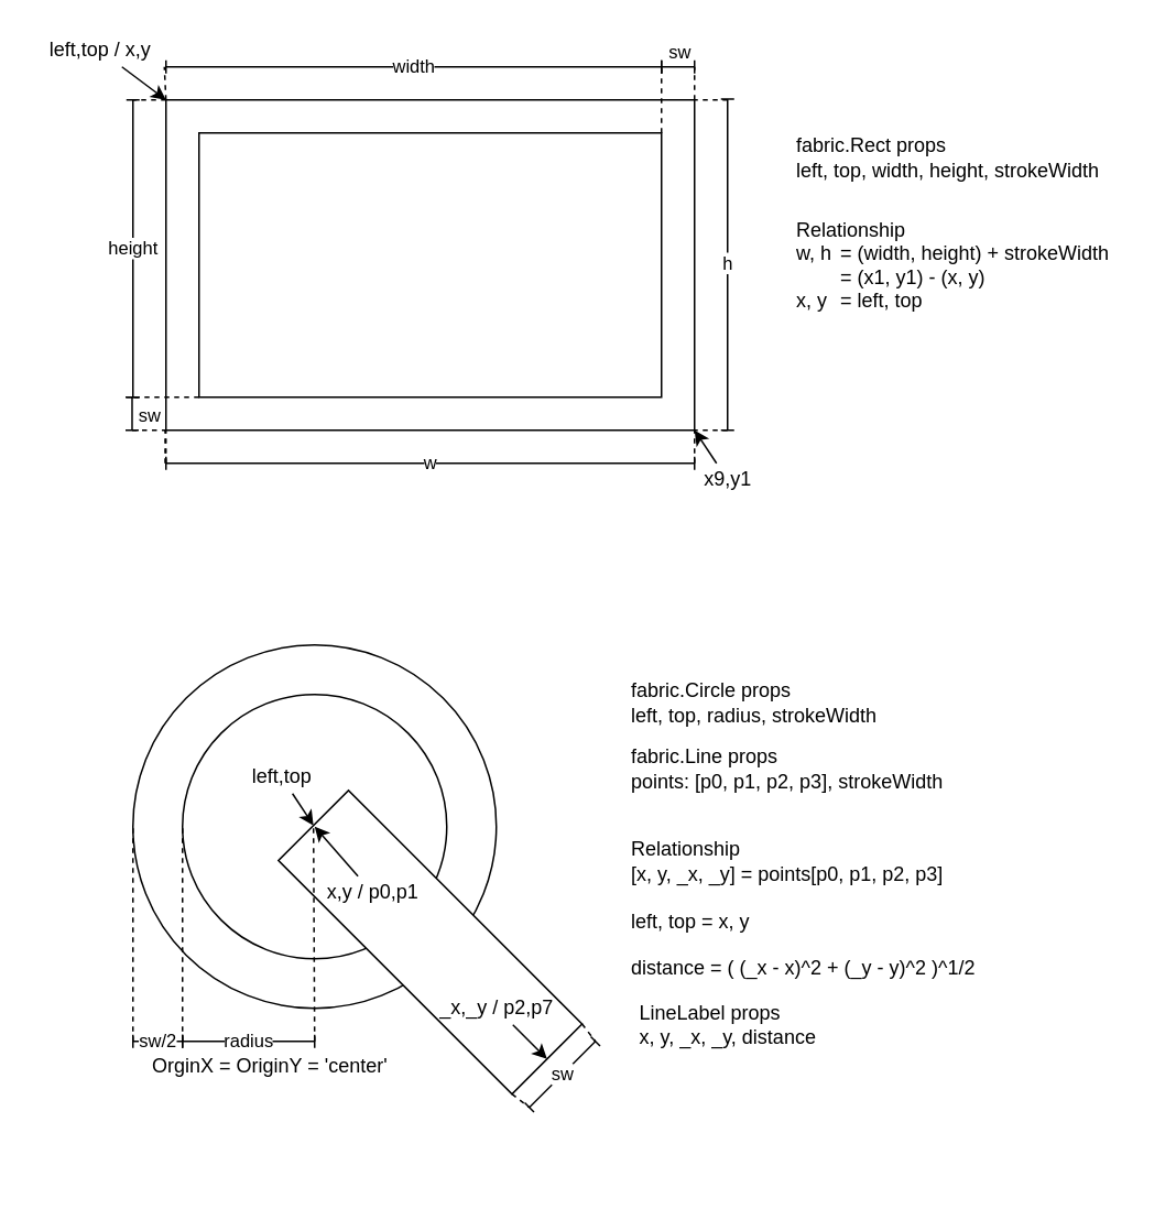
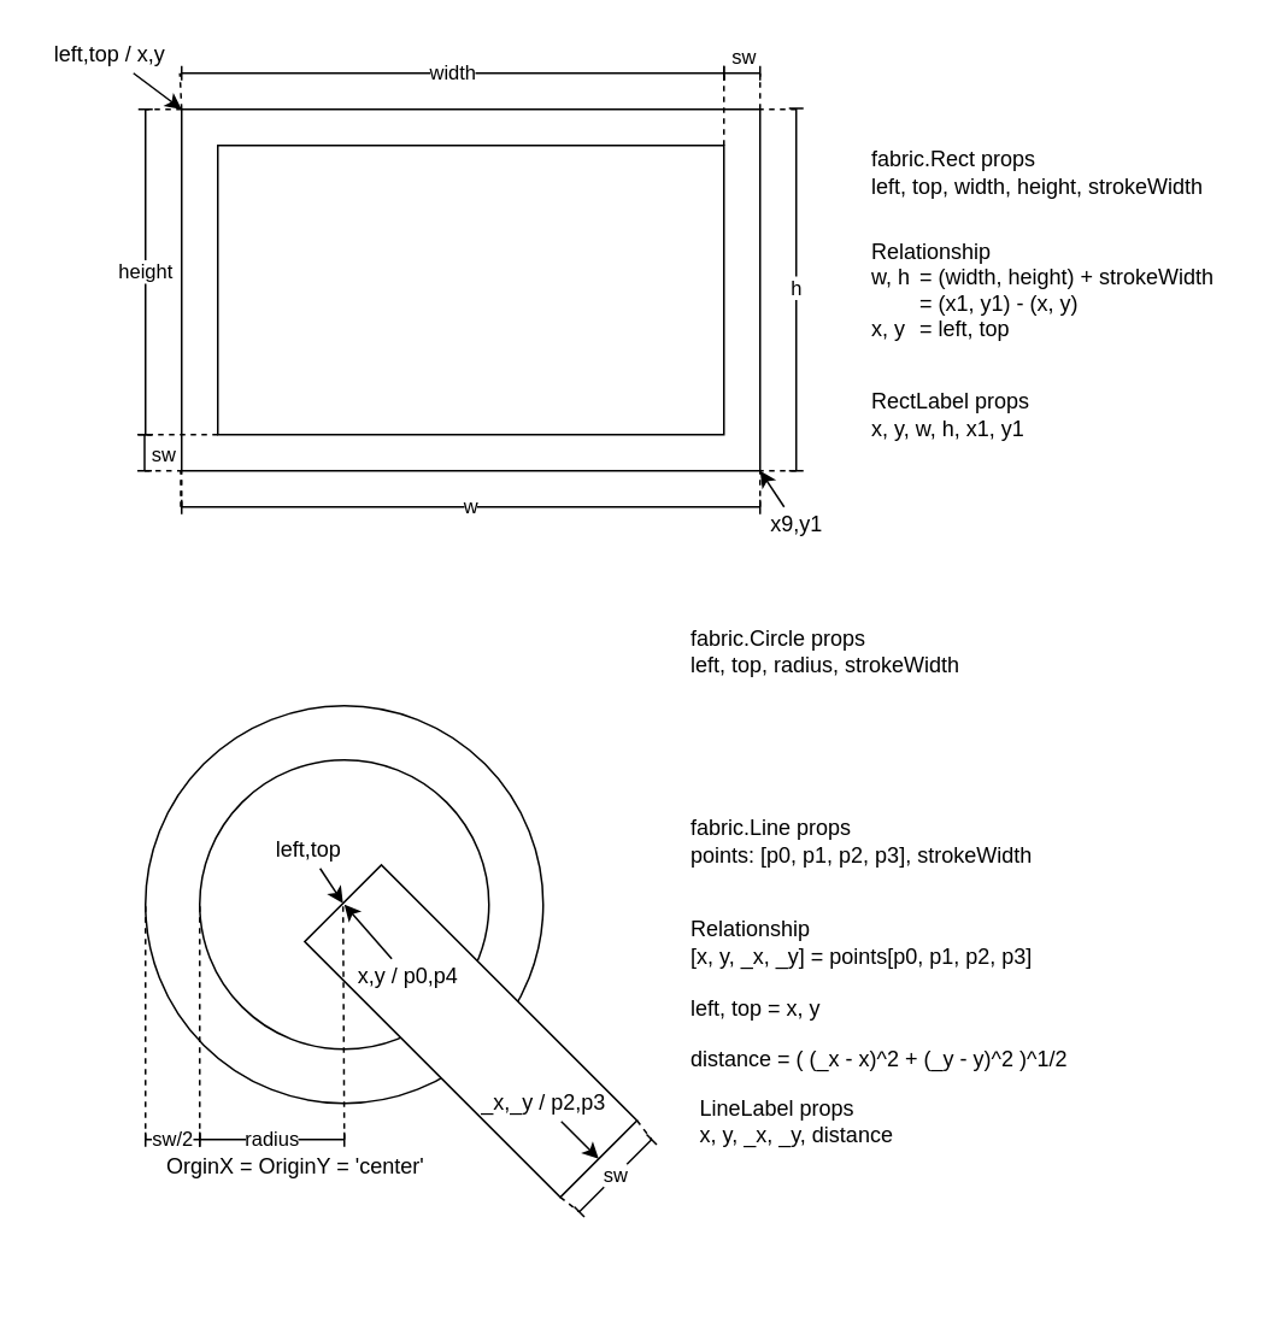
  <mxCell id="0" />
  <mxCell id="1" parent="0" />
- <mxCell id="2" value="fabric.Circle props&lt;br&gt;left, top, radius, strokeWidth" style="text;html=1;align=left;verticalAlign=middle;resizable=0;points=[];autosize=1;strokeColor=none;fillColor=none;" vertex="1" parent="1"><mxGeometry x="380" y="410" width="160" height="30" as="geometry" /></mxCell>
+ <mxCell id="2" value="fabric.Circle props&lt;br&gt;left, top, radius, strokeWidth" style="text;html=1;align=left;verticalAlign=middle;resizable=0;points=[];autosize=1;strokeColor=none;fillColor=none;" vertex="1" parent="1"><mxGeometry x="380" y="345" width="160" height="30" as="geometry" /></mxCell>
  <mxCell id="3" value="fabric.Line props&lt;br&gt;points: [p0, p1, p2, p3], strokeWidth" style="text;html=1;align=left;verticalAlign=middle;resizable=0;points=[];autosize=1;strokeColor=none;fillColor=none;" vertex="1" parent="1"><mxGeometry x="380" y="450" width="200" height="30" as="geometry" /></mxCell>
  <mxCell id="4" value="LineLabel props&lt;br&gt;x, y, _x, _y, distance" style="text;html=1;align=left;verticalAlign=middle;resizable=0;points=[];autosize=1;strokeColor=none;fillColor=none;" vertex="1" parent="1"><mxGeometry x="385" y="605" width="120" height="30" as="geometry" /></mxCell>
  <mxCell id="5" value="Relationship&lt;br&gt;[x, y, _x, _y] = points[p0, p1, p2, p3]&lt;br&gt;&lt;br&gt;left, top = x, y&lt;br&gt;&lt;br&gt;distance = (&amp;nbsp;(_x - x)^2 + (_y - y)^2 )^1/2" style="text;html=1;align=left;verticalAlign=middle;resizable=0;points=[];autosize=1;strokeColor=none;fillColor=none;" vertex="1" parent="1"><mxGeometry x="380" y="510" width="220" height="80" as="geometry" /></mxCell>
  <mxCell id="6" value="" style="group" vertex="1" connectable="0" parent="1"><mxGeometry x="20" y="20" width="670" height="280" as="geometry" /></mxCell>
  <mxCell id="7" value="" style="group" parent="6" vertex="1" connectable="0"><mxGeometry width="440" height="280" as="geometry" /></mxCell>
  <mxCell id="8" value="" style="endArrow=none;dashed=1;html=1;entryX=0;entryY=1;entryDx=0;entryDy=0;" parent="7" target="9" edge="1"><mxGeometry width="50" height="50" relative="1" as="geometry"><mxPoint x="80" y="260" as="sourcePoint" /><mxPoint x="110" y="320" as="targetPoint" /></mxGeometry></mxCell>
  <mxCell id="9" value="" style="whiteSpace=wrap;html=1;" parent="7" vertex="1"><mxGeometry x="80" y="40" width="320" height="200" as="geometry" /></mxCell>
  <mxCell id="10" value="" style="rounded=0;whiteSpace=wrap;html=1;" parent="7" vertex="1"><mxGeometry x="100" y="60" width="280" height="160" as="geometry" /></mxCell>
  <mxCell id="11" value="left,top / x,y" style="text;html=1;align=center;verticalAlign=middle;resizable=0;points=[];autosize=1;strokeColor=none;fillColor=none;" parent="7" vertex="1"><mxGeometry width="80" height="20" as="geometry" /></mxCell>
  <mxCell id="12" value="" style="endArrow=classic;html=1;rounded=0;entryX=0;entryY=0;entryDx=0;entryDy=0;" parent="7" source="11" target="9" edge="1"><mxGeometry width="50" height="50" relative="1" as="geometry"><mxPoint x="220" y="130" as="sourcePoint" /><mxPoint x="270" y="80" as="targetPoint" /></mxGeometry></mxCell>
  <mxCell id="13" value="x9,y1" style="text;html=1;align=center;verticalAlign=middle;resizable=0;points=[];autosize=1;strokeColor=none;fillColor=none;" parent="7" vertex="1"><mxGeometry x="400" y="260" width="40" height="20" as="geometry" /></mxCell>
  <mxCell id="14" value="" style="endArrow=classic;html=1;rounded=0;entryX=1;entryY=1;entryDx=0;entryDy=0;" parent="7" source="13" target="9" edge="1"><mxGeometry width="50" height="50" relative="1" as="geometry"><mxPoint x="230" y="200" as="sourcePoint" /><mxPoint x="280" y="150" as="targetPoint" /></mxGeometry></mxCell>
  <mxCell id="15" value="" style="endArrow=none;dashed=1;html=1;entryX=1;entryY=1;entryDx=0;entryDy=0;" parent="7" target="9" edge="1"><mxGeometry width="50" height="50" relative="1" as="geometry"><mxPoint x="400" y="260" as="sourcePoint" /><mxPoint x="90" y="250" as="targetPoint" /></mxGeometry></mxCell>
  <mxCell id="16" value="" style="endArrow=none;dashed=1;html=1;exitX=0;exitY=1;exitDx=0;exitDy=0;" parent="7" source="10" edge="1"><mxGeometry width="50" height="50" relative="1" as="geometry"><mxPoint x="90" y="290" as="sourcePoint" /><mxPoint x="60" y="220" as="targetPoint" /></mxGeometry></mxCell>
  <mxCell id="17" value="" style="endArrow=none;dashed=1;html=1;exitX=0;exitY=0;exitDx=0;exitDy=0;" parent="7" source="9" edge="1"><mxGeometry width="50" height="50" relative="1" as="geometry"><mxPoint x="110" y="230" as="sourcePoint" /><mxPoint x="60" y="40" as="targetPoint" /></mxGeometry></mxCell>
  <mxCell id="18" value="" style="endArrow=none;dashed=1;html=1;exitX=1;exitY=0;exitDx=0;exitDy=0;" parent="7" edge="1"><mxGeometry width="50" height="50" relative="1" as="geometry"><mxPoint x="400" y="40" as="sourcePoint" /><mxPoint x="400" y="20" as="targetPoint" /></mxGeometry></mxCell>
  <mxCell id="19" value="" style="endArrow=none;dashed=1;html=1;exitX=1;exitY=0;exitDx=0;exitDy=0;" parent="7" edge="1"><mxGeometry width="50" height="50" relative="1" as="geometry"><mxPoint x="79.49" y="260" as="sourcePoint" /><mxPoint x="79.49" y="240" as="targetPoint" /></mxGeometry></mxCell>
  <mxCell id="20" value="" style="endArrow=none;dashed=1;html=1;exitX=1;exitY=0;exitDx=0;exitDy=0;" parent="7" edge="1"><mxGeometry width="50" height="50" relative="1" as="geometry"><mxPoint x="59.49" y="240" as="sourcePoint" /><mxPoint x="79.49" y="240" as="targetPoint" /></mxGeometry></mxCell>
  <mxCell id="21" value="" style="endArrow=baseDash;startArrow=baseDash;html=1;startFill=0;endFill=0;" parent="7" edge="1"><mxGeometry width="50" height="50" relative="1" as="geometry"><mxPoint x="380" y="20" as="sourcePoint" /><mxPoint x="400" y="20" as="targetPoint" /></mxGeometry></mxCell>
  <mxCell id="22" value="sw" style="edgeLabel;html=1;align=center;verticalAlign=middle;resizable=0;points=[];" parent="21" vertex="1" connectable="0"><mxGeometry x="0.09" y="-1" relative="1" as="geometry"><mxPoint x="-1" y="-11" as="offset" /></mxGeometry></mxCell>
  <mxCell id="23" value="" style="endArrow=baseDash;startArrow=baseDash;html=1;startFill=0;endFill=0;" parent="7" edge="1"><mxGeometry width="50" height="50" relative="1" as="geometry"><mxPoint x="59.49" y="220" as="sourcePoint" /><mxPoint x="59.49" y="240" as="targetPoint" /></mxGeometry></mxCell>
  <mxCell id="24" value="sw" style="edgeLabel;html=1;align=center;verticalAlign=middle;resizable=0;points=[];" parent="23" vertex="1" connectable="0"><mxGeometry x="0.09" y="-1" relative="1" as="geometry"><mxPoint x="11" y="-1" as="offset" /></mxGeometry></mxCell>
  <mxCell id="25" value="w" style="endArrow=baseDash;startArrow=baseDash;html=1;startFill=0;endFill=0;" parent="7" edge="1"><mxGeometry width="50" height="50" relative="1" as="geometry"><mxPoint x="80" y="260" as="sourcePoint" /><mxPoint x="400" y="260" as="targetPoint" /></mxGeometry></mxCell>
  <mxCell id="26" value="height" style="endArrow=baseDash;startArrow=baseDash;html=1;startFill=0;endFill=0;" parent="7" edge="1"><mxGeometry width="50" height="50" relative="1" as="geometry"><mxPoint x="60" y="40" as="sourcePoint" /><mxPoint x="60" y="220" as="targetPoint" /></mxGeometry></mxCell>
  <mxCell id="27" value="" style="endArrow=none;dashed=1;html=1;exitX=0;exitY=0;exitDx=0;exitDy=0;" parent="7" source="9" edge="1"><mxGeometry width="50" height="50" relative="1" as="geometry"><mxPoint x="79.49" y="-0.51" as="sourcePoint" /><mxPoint x="79" y="20" as="targetPoint" /></mxGeometry></mxCell>
  <mxCell id="28" value="" style="endArrow=none;dashed=1;html=1;" parent="7" edge="1"><mxGeometry width="50" height="50" relative="1" as="geometry"><mxPoint x="380" y="60" as="sourcePoint" /><mxPoint x="380" y="20" as="targetPoint" /></mxGeometry></mxCell>
  <mxCell id="29" value="width" style="endArrow=baseDash;startArrow=baseDash;html=1;startFill=0;endFill=0;" parent="7" edge="1"><mxGeometry width="50" height="50" relative="1" as="geometry"><mxPoint x="80" y="20" as="sourcePoint" /><mxPoint x="380" y="20" as="targetPoint" /></mxGeometry></mxCell>
  <mxCell id="30" value="" style="endArrow=none;dashed=1;html=1;" parent="7" edge="1"><mxGeometry width="50" height="50" relative="1" as="geometry"><mxPoint x="420" y="240" as="sourcePoint" /><mxPoint x="400" y="240" as="targetPoint" /></mxGeometry></mxCell>
  <mxCell id="31" value="" style="endArrow=none;dashed=1;html=1;exitX=0;exitY=0;exitDx=0;exitDy=0;" parent="7" edge="1"><mxGeometry width="50" height="50" relative="1" as="geometry"><mxPoint x="420.0" y="40" as="sourcePoint" /><mxPoint x="400" y="40" as="targetPoint" /></mxGeometry></mxCell>
  <mxCell id="32" value="h" style="endArrow=baseDash;startArrow=baseDash;html=1;startFill=0;endFill=0;" parent="7" edge="1"><mxGeometry width="50" height="50" relative="1" as="geometry"><mxPoint x="420" y="39.49" as="sourcePoint" /><mxPoint x="420" y="240" as="targetPoint" /></mxGeometry></mxCell>
  <mxCell id="33" value="" style="group" vertex="1" connectable="0" parent="6"><mxGeometry x="460" y="60" width="210" height="164" as="geometry" /></mxCell>
  <mxCell id="34" value="&lt;div&gt;&lt;span&gt;fabric.Rect props&lt;/span&gt;&lt;/div&gt;&lt;div&gt;left, top, width, height, strokeWidth&lt;/div&gt;" style="text;html=1;align=left;verticalAlign=middle;resizable=0;points=[];autosize=1;strokeColor=none;fillColor=none;" parent="33" vertex="1"><mxGeometry width="200" height="30" as="geometry" /></mxCell>
+ <mxCell id="35" value="&lt;div&gt;&lt;span&gt;RectLabel props&lt;/span&gt;&lt;/div&gt;&lt;div&gt;x, y, w, h, x1, y1&lt;/div&gt;" style="text;html=1;align=left;verticalAlign=middle;resizable=0;points=[];autosize=1;strokeColor=none;fillColor=none;" parent="33" vertex="1"><mxGeometry y="134" width="100" height="30" as="geometry" /></mxCell>
  <mxCell id="36" value="&lt;div&gt;Relationship&lt;/div&gt;&lt;div&gt;&lt;/div&gt;w, h&lt;span style=&quot;white-space: pre&quot;&gt;&#09;&lt;/span&gt;= (width, height) + strokeWidth&lt;br&gt;&lt;span style=&quot;white-space: pre&quot;&gt;&#09;&lt;/span&gt;= (x1, y1) - (x, y)&lt;br&gt;x, y&amp;nbsp;&lt;span style=&quot;white-space: pre&quot;&gt;&#09;&lt;/span&gt;= left, top" style="text;html=1;align=left;verticalAlign=middle;resizable=0;points=[];autosize=1;strokeColor=none;fillColor=none;" parent="33" vertex="1"><mxGeometry y="50" width="210" height="60" as="geometry" /></mxCell>
  <mxCell id="37" value="" style="group" vertex="1" connectable="0" parent="1"><mxGeometry x="80" y="390" width="280" height="320" as="geometry" /></mxCell>
  <mxCell id="38" value="" style="group" vertex="1" connectable="0" parent="37"><mxGeometry width="280" height="280" as="geometry" /></mxCell>
  <mxCell id="39" value="" style="ellipse;whiteSpace=wrap;html=1;aspect=fixed;" vertex="1" parent="38"><mxGeometry width="220" height="220" as="geometry" /></mxCell>
  <mxCell id="40" value="" style="ellipse;whiteSpace=wrap;html=1;aspect=fixed;" vertex="1" parent="38"><mxGeometry x="30" y="30" width="160" height="160" as="geometry" /></mxCell>
  <mxCell id="41" value="" style="rounded=0;whiteSpace=wrap;html=1;rotation=45;" vertex="1" parent="38"><mxGeometry x="80" y="150" width="200" height="60" as="geometry" /></mxCell>
  <mxCell id="42" value="" style="endArrow=none;dashed=1;html=1;entryX=0;entryY=0.5;entryDx=0;entryDy=0;" edge="1" parent="38" target="40"><mxGeometry width="50" height="50" relative="1" as="geometry"><mxPoint x="30" y="240" as="sourcePoint" /><mxPoint x="30" y="110" as="targetPoint" /></mxGeometry></mxCell>
  <mxCell id="43" value="" style="endArrow=none;dashed=1;html=1;entryX=0;entryY=0.5;entryDx=0;entryDy=0;" edge="1" parent="38" target="41"><mxGeometry width="50" height="50" relative="1" as="geometry"><mxPoint x="110" y="240" as="sourcePoint" /><mxPoint x="-70" y="190" as="targetPoint" /></mxGeometry></mxCell>
  <mxCell id="44" value="radius" style="endArrow=baseDash;startArrow=baseDash;html=1;startFill=0;endFill=0;" edge="1" parent="38"><mxGeometry width="50" height="50" relative="1" as="geometry"><mxPoint x="30" y="240" as="sourcePoint" /><mxPoint x="110" y="240" as="targetPoint" /></mxGeometry></mxCell>
  <mxCell id="45" value="" style="endArrow=none;dashed=1;html=1;entryX=0;entryY=0.5;entryDx=0;entryDy=0;" edge="1" parent="38" target="39"><mxGeometry width="50" height="50" relative="1" as="geometry"><mxPoint y="240" as="sourcePoint" /><mxPoint x="-30" y="120" as="targetPoint" /></mxGeometry></mxCell>
  <mxCell id="46" value="sw/2" style="endArrow=baseDash;startArrow=baseDash;html=1;startFill=0;endFill=0;" edge="1" parent="38"><mxGeometry width="50" height="50" relative="1" as="geometry"><mxPoint y="240" as="sourcePoint" /><mxPoint x="30" y="240" as="targetPoint" /></mxGeometry></mxCell>
  <mxCell id="47" value="sw" style="endArrow=baseDash;startArrow=baseDash;html=1;startFill=0;endFill=0;" edge="1" parent="38"><mxGeometry width="50" height="50" relative="1" as="geometry"><mxPoint x="280" y="240" as="sourcePoint" /><mxPoint x="240" y="280" as="targetPoint" /></mxGeometry></mxCell>
  <mxCell id="48" value="" style="endArrow=none;dashed=1;html=1;exitX=1;exitY=0;exitDx=0;exitDy=0;" edge="1" parent="38" source="41"><mxGeometry width="50" height="50" relative="1" as="geometry"><mxPoint x="240" y="89.57" as="sourcePoint" /><mxPoint x="280" y="240" as="targetPoint" /></mxGeometry></mxCell>
  <mxCell id="49" value="" style="endArrow=none;dashed=1;html=1;exitX=1;exitY=1;exitDx=0;exitDy=0;" edge="1" parent="38" source="41"><mxGeometry width="50" height="50" relative="1" as="geometry"><mxPoint x="310" y="150" as="sourcePoint" /><mxPoint x="240" y="280" as="targetPoint" /></mxGeometry></mxCell>
  <mxCell id="50" style="edgeStyle=none;html=1;entryX=0;entryY=0.5;entryDx=0;entryDy=0;startArrow=none;startFill=0;endArrow=classic;endFill=1;" edge="1" parent="38" source="51" target="41"><mxGeometry relative="1" as="geometry" /></mxCell>
  <mxCell id="51" value="left,top" style="text;html=1;align=center;verticalAlign=middle;resizable=0;points=[];autosize=1;strokeColor=none;fillColor=none;" vertex="1" parent="38"><mxGeometry x="65" y="70" width="50" height="20" as="geometry" /></mxCell>
  <mxCell id="52" style="edgeStyle=none;html=1;startArrow=none;startFill=0;endArrow=classic;endFill=1;" edge="1" parent="38" source="53"><mxGeometry relative="1" as="geometry"><mxPoint x="110" y="110" as="targetPoint" /></mxGeometry></mxCell>
- <mxCell id="53" value="x,y / p0,p1" style="text;html=1;align=center;verticalAlign=middle;resizable=0;points=[];autosize=1;strokeColor=none;fillColor=none;" vertex="1" parent="38"><mxGeometry x="110" y="140" width="70" height="20" as="geometry" /></mxCell>
+ <mxCell id="53" value="x,y / p0,p4" style="text;html=1;align=center;verticalAlign=middle;resizable=0;points=[];autosize=1;strokeColor=none;fillColor=none;" vertex="1" parent="38"><mxGeometry x="110" y="140" width="70" height="20" as="geometry" /></mxCell>
  <mxCell id="54" style="edgeStyle=none;html=1;entryX=1;entryY=0.5;entryDx=0;entryDy=0;startArrow=none;startFill=0;endArrow=classic;endFill=1;" edge="1" parent="38" source="55" target="41"><mxGeometry relative="1" as="geometry" /></mxCell>
- <mxCell id="55" value="_x,_y / p2,p7" style="text;html=1;align=center;verticalAlign=middle;resizable=0;points=[];autosize=1;strokeColor=none;fillColor=none;" vertex="1" parent="38"><mxGeometry x="180" y="210" width="80" height="20" as="geometry" /></mxCell>
+ <mxCell id="55" value="_x,_y / p2,p3" style="text;html=1;align=center;verticalAlign=middle;resizable=0;points=[];autosize=1;strokeColor=none;fillColor=none;" vertex="1" parent="38"><mxGeometry x="180" y="210" width="80" height="20" as="geometry" /></mxCell>
  <mxCell id="56" value="OrginX = OriginY = 'center'" style="text;html=1;align=left;verticalAlign=middle;resizable=0;points=[];autosize=1;strokeColor=none;fillColor=none;" vertex="1" parent="38"><mxGeometry x="10" y="245" width="160" height="20" as="geometry" /></mxCell>
